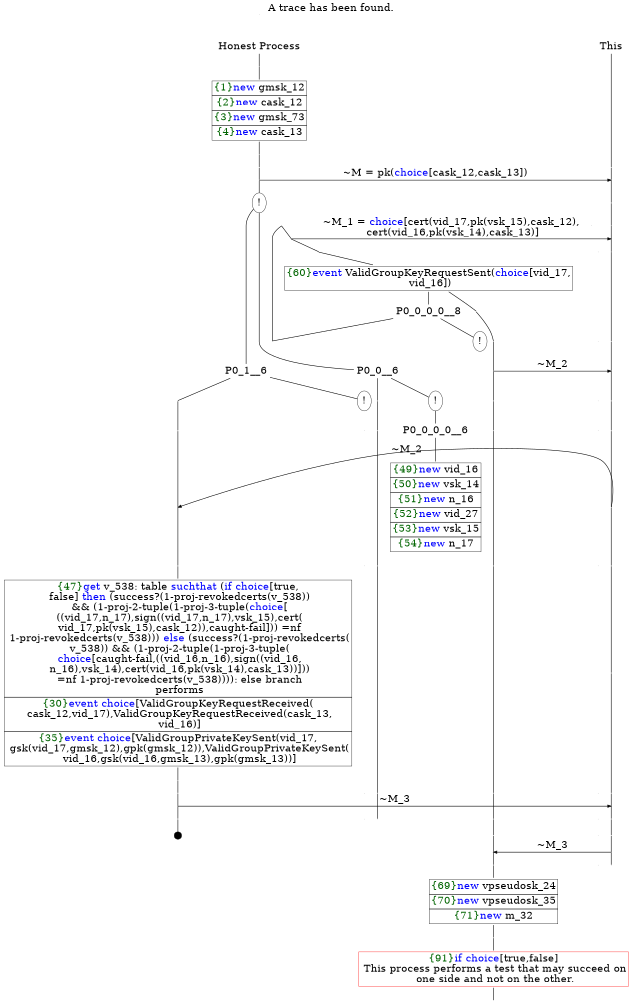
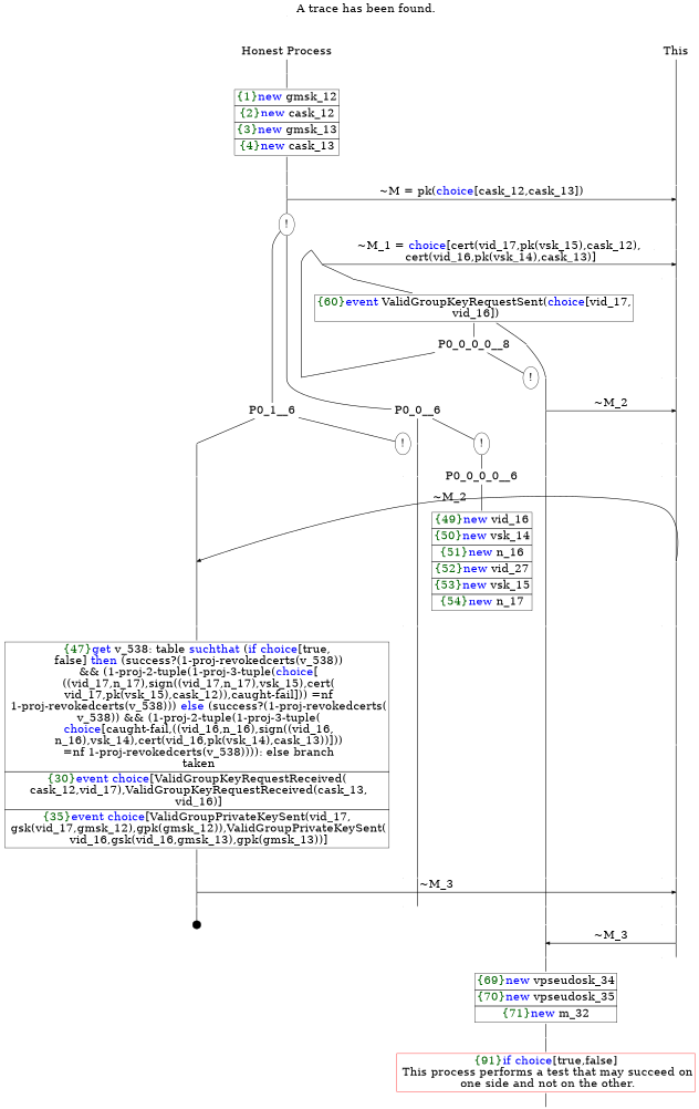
  digraph {
    fontname="DejaVu Serif"
    ordering=out
    node [fontname="DejaVu Serif" fontsize=30 shape=point]
    edge [arrowhead=none fontname="DejaVu Serif" fontsize=30 penwidth=1.6 weight=100]
    n1 [height=0 label="Honest Process" shape=plaintext width=0]
    n2 [height=0 label=This shape=plaintext width=0]
    P0__4 [height=0 width=0]
    P__1 [height=0 width=0]
    P0__5 [height=0 width=0]
    P__2 [height=0 width=0]
    n7 [height=0 label="!" shape=ellipse width=0]
    P__3 [height=0 width=0]
    P0_1__6 [fixedsize=false height=0 shape=none width=0]
    P0_0__6 [fixedsize=false height=0 shape=none width=0]
    P0_0_1__6 [height=0 width=0]
    n12 [height=0 label="!" shape=ellipse width=0]
    P0_0_0_0_1__8 [height=0 width=0]
    n14 [height=0 label="!" shape=ellipse width=0]
    P0_0_0_0_1__9 [height=0 width=0]
    P0_0_0_0_0__9 [height=0 style=invisible width=0]
    P__4 [height=0 width=0]
    P0_0_0_0_1__10 [height=0 width=0]
    P__5 [height=0 width=0]
    P0_0_0_0_1__11 [height=0 width=0]
    P0_0_0_0_0__10 [height=0 style=invisible width=0]
    P__6 [height=0 width=0]
    P0_0_0_0_1__14 [height=0 width=0]
    P0_0_0_0_0__11 [height=0 style=invisible width=0]
    P__7 [height=0 width=0]
    P0_0_0_0_1__15 [height=0 width=0]
    P__8 [height=0 width=0]
    P0_1_1__14 [height=0 width=0]
    P0_1_0__10 [height=0 style=invisible width=0]
    P0_0_1__10 [height=0 width=0]
    P0_0_0_0_1__20 [height=0 width=0]
    P0_0_0_0_0__16 [height=0 style=invisible width=0]
    P__16 [height=0 width=0]
    P0_0_0_0_1__16 [height=0 width=0]
    P0_0_0_0_0__12 [height=0 style=invisible width=0]
    P__9 [height=0 width=0]
    P0_1_1__6 [height=0 width=0]
    n38 [height=0 label="!" shape=ellipse width=0]
    P0_1_1__7 [height=0 width=0]
    P0_1_0__7 [height=0 style=invisible width=0]
    P0_0_1__7 [height=0 width=0]
    P0_0_0_0_1__17 [height=0 width=0]
    P0_0_0_0_0__13 [height=0 style=invisible width=0]
    P__10 [height=0 width=0]
    P0_1_1__8 [height=0 width=0]
    P__11 [height=0 width=0]
    P0_1_1__9 [height=0 width=0]
    P0_1_0__8 [height=0 style=invisible width=0]
    P0_0_1__8 [height=0 width=0]
    P0_0_0_0_1__18 [height=0 width=0]
    P0_0_0_0_0__14 [height=0 style=invisible width=0]
    P__12 [height=0 width=0]
-   n53 [height=0 label=<<TABLE BORDER="0" CELLBORDER="1" CELLSPACING="0" CELLPADDING="4"> <TR><TD><FONT COLOR="darkgreen">{47}</FONT><FONT COLOR="blue">get</FONT> v_538: table <FONT COLOR="blue">suchthat</FONT> (<FONT COLOR="blue">if</FONT> <FONT COLOR="blue">choice</FONT>[true,<br/> false] <FONT COLOR="blue">then</FONT> (success?(1-proj-revokedcerts(v_538))<br/> &amp;&amp; (1-proj-2-tuple(1-proj-3-tuple(<FONT COLOR="blue">choice</FONT>[<br/> ((vid_17,n_17),sign((vid_17,n_17),vsk_15),cert(<br/> vid_17,pk(vsk_15),cask_12)),caught-fail])) =nf<br/> 1-proj-revokedcerts(v_538))) <FONT COLOR="blue">else</FONT> (success?(1-proj-revokedcerts(<br/> v_538)) &amp;&amp; (1-proj-2-tuple(1-proj-3-tuple(<br/> <FONT COLOR="blue">choice</FONT>[caught-fail,((vid_16,n_16),sign((vid_16,<br/> n_16),vsk_14),cert(vid_16,pk(vsk_14),cask_13))]))<br/> =nf 1-proj-revokedcerts(v_538)))): else branch<br/> performs</TD></TR><TR><TD><FONT COLOR="darkgreen">{30}</FONT><FONT COLOR="blue">event</FONT> <FONT COLOR="blue">choice</FONT>[ValidGroupKeyRequestReceived(<br/> cask_12,vid_17),ValidGroupKeyRequestReceived(cask_13,<br/> vid_16)]</TD></TR><TR><TD><FONT COLOR="darkgreen">{35}</FONT><FONT COLOR="blue">event</FONT> <FONT COLOR="blue">choice</FONT>[ValidGroupPrivateKeySent(vid_17,<br/> gsk(vid_17,gmsk_12),gpk(gmsk_12)),ValidGroupPrivateKeySent(<br/> vid_16,gsk(vid_16,gmsk_13),gpk(gmsk_13))]</TD></TR></TABLE>> shape=plaintext width=0]
+   n53 [height=0 label=<<TABLE BORDER="0" CELLBORDER="1" CELLSPACING="0" CELLPADDING="4"> <TR><TD><FONT COLOR="darkgreen">{47}</FONT><FONT COLOR="blue">get</FONT> v_538: table <FONT COLOR="blue">suchthat</FONT> (<FONT COLOR="blue">if</FONT> <FONT COLOR="blue">choice</FONT>[true,<br/> false] <FONT COLOR="blue">then</FONT> (success?(1-proj-revokedcerts(v_538))<br/> &amp;&amp; (1-proj-2-tuple(1-proj-3-tuple(<FONT COLOR="blue">choice</FONT>[<br/> ((vid_17,n_17),sign((vid_17,n_17),vsk_15),cert(<br/> vid_17,pk(vsk_15),cask_12)),caught-fail])) =nf<br/> 1-proj-revokedcerts(v_538))) <FONT COLOR="blue">else</FONT> (success?(1-proj-revokedcerts(<br/> v_538)) &amp;&amp; (1-proj-2-tuple(1-proj-3-tuple(<br/> <FONT COLOR="blue">choice</FONT>[caught-fail,((vid_16,n_16),sign((vid_16,<br/> n_16),vsk_14),cert(vid_16,pk(vsk_14),cask_13))]))<br/> =nf 1-proj-revokedcerts(v_538)))): else branch<br/> taken</TD></TR><TR><TD><FONT COLOR="darkgreen">{30}</FONT><FONT COLOR="blue">event</FONT> <FONT COLOR="blue">choice</FONT>[ValidGroupKeyRequestReceived(<br/> cask_12,vid_17),ValidGroupKeyRequestReceived(cask_13,<br/> vid_16)]</TD></TR><TR><TD><FONT COLOR="darkgreen">{35}</FONT><FONT COLOR="blue">event</FONT> <FONT COLOR="blue">choice</FONT>[ValidGroupPrivateKeySent(vid_17,<br/> gsk(vid_17,gmsk_12),gpk(gmsk_12)),ValidGroupPrivateKeySent(<br/> vid_16,gsk(vid_16,gmsk_13),gpk(gmsk_13))]</TD></TR></TABLE>> shape=plaintext width=0]
    P__13 [height=0 width=0]
    P0_1_1__12 [height=0 width=0]
    P0_1_0__9 [height=0 style=invisible width=0]
    P0_0_1__9 [height=0 width=0]
    P0_0_0_0_1__19 [height=0 width=0]
    P0_0_0_0_0__15 [height=0 style=invisible width=0]
    P__14 [height=0 width=0]
    P0_1_1__13 [height=0 width=0]
    P__15 [height=0 width=0]
    P0_0_0_0_1__21 [height=0 width=0]
    P0_0_0_0_0__17 [height=0 style=invisible width=0]
    P__17 [height=0 width=0]
    P0_0_0_0_1__22 [height=0 width=0]
    P__18 [height=0 width=0]
    P0_0_0_0_1__23 [height=0 width=0]
    P0_0_0_0_0__18 [height=0 style=invisible width=0]
    P__19 [height=0 width=0]
    P0__1 [height=0 width=0]
    P0_0_0_0__6 [fixedsize=false height=0 shape=none width=0]
    n73 [height=0 label=<<TABLE BORDER="0" CELLBORDER="1" CELLSPACING="0" CELLPADDING="4"> <TR><TD><FONT COLOR="darkgreen">{60}</FONT><FONT COLOR="blue">event</FONT> ValidGroupKeyRequestSent(<FONT COLOR="blue">choice</FONT>[vid_17,<br/> vid_16])</TD></TR></TABLE>> shape=plaintext width=0]
    P0_1_1__11 [height=0 width=0]
    P0_1_1__15 [height=0.3 width=0.3]
-   n76 [height=0 label=<<TABLE BORDER="0" CELLBORDER="1" CELLSPACING="0" CELLPADDING="4"> <TR><TD><FONT COLOR="darkgreen">{69}</FONT><FONT COLOR="blue">new </FONT>vpseudosk_24</TD></TR><TR><TD><FONT COLOR="darkgreen">{70}</FONT><FONT COLOR="blue">new </FONT>vpseudosk_35</TD></TR><TR><TD><FONT COLOR="darkgreen">{71}</FONT><FONT COLOR="blue">new </FONT>m_32</TD></TR></TABLE>> shape=plaintext width=0]
+   n76 [height=0 label=<<TABLE BORDER="0" CELLBORDER="1" CELLSPACING="0" CELLPADDING="4"> <TR><TD><FONT COLOR="darkgreen">{69}</FONT><FONT COLOR="blue">new </FONT>vpseudosk_34</TD></TR><TR><TD><FONT COLOR="darkgreen">{70}</FONT><FONT COLOR="blue">new </FONT>vpseudosk_35</TD></TR><TR><TD><FONT COLOR="darkgreen">{71}</FONT><FONT COLOR="blue">new </FONT>m_32</TD></TR></TABLE>> shape=plaintext width=0]
    Trace [height=0 width=0]
    n78 [height=0 label=<A trace has been found.<br/> > shape=plaintext width=0]
-   n79 [height=0 label=<<TABLE BORDER="0" CELLBORDER="1" CELLSPACING="0" CELLPADDING="4"> <TR><TD><FONT COLOR="darkgreen">{1}</FONT><FONT COLOR="blue">new </FONT>gmsk_12</TD></TR><TR><TD><FONT COLOR="darkgreen">{2}</FONT><FONT COLOR="blue">new </FONT>cask_12</TD></TR><TR><TD><FONT COLOR="darkgreen">{3}</FONT><FONT COLOR="blue">new </FONT>gmsk_73</TD></TR><TR><TD><FONT COLOR="darkgreen">{4}</FONT><FONT COLOR="blue">new </FONT>cask_13</TD></TR></TABLE>> shape=plaintext width=0]
+   n79 [height=0 label=<<TABLE BORDER="0" CELLBORDER="1" CELLSPACING="0" CELLPADDING="4"> <TR><TD><FONT COLOR="darkgreen">{1}</FONT><FONT COLOR="blue">new </FONT>gmsk_12</TD></TR><TR><TD><FONT COLOR="darkgreen">{2}</FONT><FONT COLOR="blue">new </FONT>cask_12</TD></TR><TR><TD><FONT COLOR="darkgreen">{3}</FONT><FONT COLOR="blue">new </FONT>gmsk_13</TD></TR><TR><TD><FONT COLOR="darkgreen">{4}</FONT><FONT COLOR="blue">new </FONT>cask_13</TD></TR></TABLE>> shape=plaintext width=0]
    P0__3 [height=0 width=0]
    n81 [height=0 label=<<TABLE BORDER="0" CELLBORDER="1" CELLSPACING="0" CELLPADDING="4"> <TR><TD><FONT COLOR="darkgreen">{49}</FONT><FONT COLOR="blue">new </FONT>vid_16</TD></TR><TR><TD><FONT COLOR="darkgreen">{50}</FONT><FONT COLOR="blue">new </FONT>vsk_14</TD></TR><TR><TD><FONT COLOR="darkgreen">{51}</FONT><FONT COLOR="blue">new </FONT>n_16</TD></TR><TR><TD><FONT COLOR="darkgreen">{52}</FONT><FONT COLOR="blue">new </FONT>vid_27</TD></TR><TR><TD><FONT COLOR="darkgreen">{53}</FONT><FONT COLOR="blue">new </FONT>vsk_15</TD></TR><TR><TD><FONT COLOR="darkgreen">{54}</FONT><FONT COLOR="blue">new </FONT>n_17</TD></TR></TABLE>> shape=plaintext width=0]
    P0_0_0_0__8 [fixedsize=false height=0 shape=none width=0]
    P0_0_0_0_1__13 [height=0 width=0]
    P0_0_0_0_1__25 [height=0 width=0]
    n85 [color=red height=0 label=<<TABLE BORDER="0" CELLBORDER="1" CELLSPACING="0" CELLPADDING="4"> <TR><TD><FONT COLOR="darkgreen">{91}</FONT><FONT COLOR="blue">if</FONT> <FONT COLOR="blue">choice</FONT>[true,false]<br/> This process performs a test that may succeed on<br/> one side and not on the other.</TD></TR></TABLE>> shape=plaintext width=0]
    P0_0_0_0_1__27 [height=0 width=0]
    subgraph sub_1 {
      rank=same
      n1
      n2
    }
    subgraph sub_2 {
      rank=same
      P0__4
      P__1
    }
    subgraph sub_3 {
      rank=same
      P0_0_0_0_1__11
      P0_0_0_0_0__10
      P__6
    }
    subgraph sub_4 {
      rank=same
      P0__5
      P__2
    }
    subgraph sub_5 {
      rank=same
      P0_0_0_0_1__10
      P__5
    }
    subgraph sub_6 {
      rank=same
      n7
      P__3
    }
    subgraph sub_7 {
      rank=same
      P0_1_1__14
      P0_1_0__10
      P0_0_1__10
      P0_0_0_0_1__20
      P0_0_0_0_0__16
      P__16
    }
    subgraph sub_8 {
      rank=same
      P0_1__6
      P0_0__6
    }
    subgraph sub_9 {
      rank=same
      P0_0_0_0_1__14
      P0_0_0_0_0__11
      P__7
    }
    subgraph sub_10 {
      rank=same
      P0_0_1__6
      n12
    }
    subgraph sub_11 {
      rank=same
      P0_0_0_0_1__8
      n14
    }
    subgraph sub_12 {
      rank=same
      P0_0_0_0_1__15
      P__8
    }
    subgraph sub_13 {
      rank=same
      P0_0_0_0_1__9
      P0_0_0_0_0__9
      P__4
    }
    subgraph sub_14 {
      rank=same
      P0_0_0_0_1__16
      P0_0_0_0_0__12
      P__9
    }
    subgraph sub_15 {
      rank=same
      P0_1_1__6
      n38
    }
    subgraph sub_16 {
      rank=same
      P0_1_1__7
      P0_1_0__7
      P0_0_1__7
      P0_0_0_0_1__17
      P0_0_0_0_0__13
      P__10
    }
    subgraph sub_17 {
      rank=same
      P0_1_1__8
      P__11
    }
    subgraph sub_18 {
      rank=same
      P0_1_1__9
      P0_1_0__8
      P0_0_1__8
      P0_0_0_0_1__18
      P0_0_0_0_0__14
      P__12
    }
    subgraph sub_19 {
      rank=same
      n53
      P__13
    }
    subgraph sub_20 {
      rank=same
      P0_1_1__12
      P0_1_0__9
      P0_0_1__9
      P0_0_0_0_1__19
      P0_0_0_0_0__15
      P__14
    }
    subgraph sub_21 {
      rank=same
      P0_1_1__13
      P__15
    }
    subgraph sub_22 {
      rank=same
      P0_0_0_0_1__21
      P0_0_0_0_0__17
      P__17
    }
    subgraph sub_23 {
      rank=same
      P0_0_0_0_1__22
      P__18
    }
    subgraph sub_24 {
      rank=same
      P0_0_0_0_1__23
      P0_0_0_0_0__18
      P__19
    }
    n1 -> P0__1
    n2 -> P__1
    P0__4 -> P0__5
    P__1 -> P__2
    P0__5 -> P__2 [arrowhead=normal label=<~M = pk(<FONT COLOR="blue">choice</FONT>[cask_12,cask_13])> weight=""]
    P0__5 -> n7
    P__2 -> P__3
    n7 -> P0_1__6 [weight=""]
    n7 -> P0_0__6 [weight=""]
    P__3 -> P__4
    P0_1__6 -> P0_1_1__6 [weight=""]
    P0_1__6 -> n38 [weight=""]
    P0_0__6 -> P0_0_1__6 [weight=""]
    P0_0__6 -> n12 [weight=""]
    P0_0_1__6 -> P0_0_1__7
    n12 -> P0_0_0_0__6
    P0_0_0_0_1__8 -> P0_0_0_0_1__9
    n14 -> P0_0_0_0_0__9 [style=invisible]
    P0_0_0_0_1__9 -> P0_0_0_0_1__10
    P0_0_0_0_0__9 -> P0_0_0_0_0__10 [style=invisible]
    P__4 -> P__5
    P0_0_0_0_1__10 -> P__5 [arrowhead=normal label=<~M_1 = <FONT COLOR="blue">choice</FONT>[cert(vid_17,pk(vsk_15),cask_12),<br/> cert(vid_16,pk(vsk_14),cask_13)]> weight=""]
    P0_0_0_0_1__10 -> P0_0_0_0_1__11
    P__5 -> P__6
    P0_0_0_0_1__11 -> n73
    P0_0_0_0_0__10 -> P0_0_0_0_0__11 [style=invisible]
    P__6 -> P__7
    P0_0_0_0_1__14 -> P0_0_0_0_1__15
    P0_0_0_0_0__11 -> P0_0_0_0_0__12 [style=invisible]
    P__7 -> P__8
    P0_0_0_0_1__15 -> P__8 [arrowhead=normal label=<~M_2> weight=""]
    P0_0_0_0_1__15 -> P0_0_0_0_1__16
    P__8 -> P__9
    P0_1_1__14 -> P0_1_1__15
    P0_0_0_0_1__20 -> P0_0_0_0_1__21
    P0_0_0_0_0__16 -> P0_0_0_0_0__17 [style=invisible]
    P__16 -> P__17
    P0_0_0_0_1__16 -> P0_0_0_0_1__17
    P0_0_0_0_0__12 -> P0_0_0_0_0__13 [style=invisible]
    P__9 -> P__10
    P0_1_1__6 -> P0_1_1__7
    n38 -> P0_1_0__7 [style=invisible]
    P0_1_1__7 -> P0_1_1__8
    P0_1_0__7 -> P0_1_0__8 [style=invisible]
    P0_0_1__7 -> P0_0_1__8
    P0_0_0_0_1__17 -> P0_0_0_0_1__18
    P0_0_0_0_0__13 -> P0_0_0_0_0__14 [style=invisible]
    P__10 -> P__11
    P0_1_1__8 -> P__11 [arrowhead=normal dir=back label=<~M_2> weight=""]
    P0_1_1__8 -> P0_1_1__9
    P__11 -> P__12
    P0_1_1__9 -> n53
    P0_1_0__8 -> P0_1_0__9 [style=invisible]
    P0_0_1__8 -> P0_0_1__9
    P0_0_0_0_1__18 -> P0_0_0_0_1__19
    P0_0_0_0_0__14 -> P0_0_0_0_0__15 [style=invisible]
    P__12 -> P__13
    n53 -> P0_1_1__11
    P__13 -> P__14
    P0_1_1__12 -> P0_1_1__13
    P0_1_0__9 -> P0_1_0__10 [style=invisible]
    P0_0_1__9 -> P0_0_1__10
    P0_0_0_0_1__19 -> P0_0_0_0_1__20
    P0_0_0_0_0__15 -> P0_0_0_0_0__16 [style=invisible]
    P__14 -> P__15
    P0_1_1__13 -> P0_1_1__14
    P0_1_1__13 -> P__15 [arrowhead=normal label=<~M_3> weight=""]
    P__15 -> P__16
    P0_0_0_0_1__21 -> P0_0_0_0_1__22
    P0_0_0_0_0__17 -> P0_0_0_0_0__18 [style=invisible]
    P__17 -> P__18
    P0_0_0_0_1__22 -> P__18 [arrowhead=normal dir=back label=<~M_3> weight=""]
    P0_0_0_0_1__22 -> P0_0_0_0_1__23
    P__18 -> P__19
    P0_0_0_0_1__23 -> n76
    P0__1 -> n79
    P0_0_0_0__6 -> n81
    n73 -> P0_0_0_0__8
    n73 -> P0_0_0_0_1__13
    P0_1_1__11 -> P0_1_1__12
    n76 -> P0_0_0_0_1__25
    Trace -> n1 [style=invisible]
    n79 -> P0__3
    P0__3 -> P0__4
    P0_0_0_0__8 -> P0_0_0_0_1__8 [weight=""]
    P0_0_0_0__8 -> n14 [weight=""]
    P0_0_0_0_1__13 -> P0_0_0_0_1__14
    P0_0_0_0_1__25 -> n85
    n85 -> P0_0_0_0_1__27
  }
